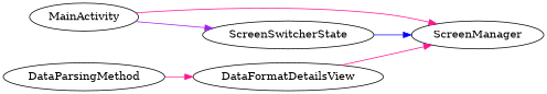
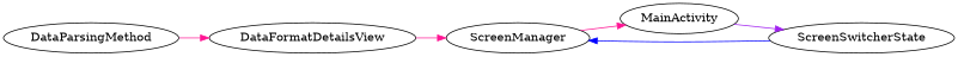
  digraph {
    concentrate=true
    rankdir=LR
    edge [color=deeppink]
    DataFormatDetailsView
    ScreenManager
    DataParsingMethod
    ScreenSwitcherState
    MainActivity
    DataFormatDetailsView -> ScreenManager
    DataParsingMethod -> DataFormatDetailsView
    ScreenSwitcherState -> ScreenManager [color=blue]
-   MainActivity -> ScreenManager
+   ScreenManager -> MainActivity
    MainActivity -> ScreenSwitcherState [color=purple]
  }
